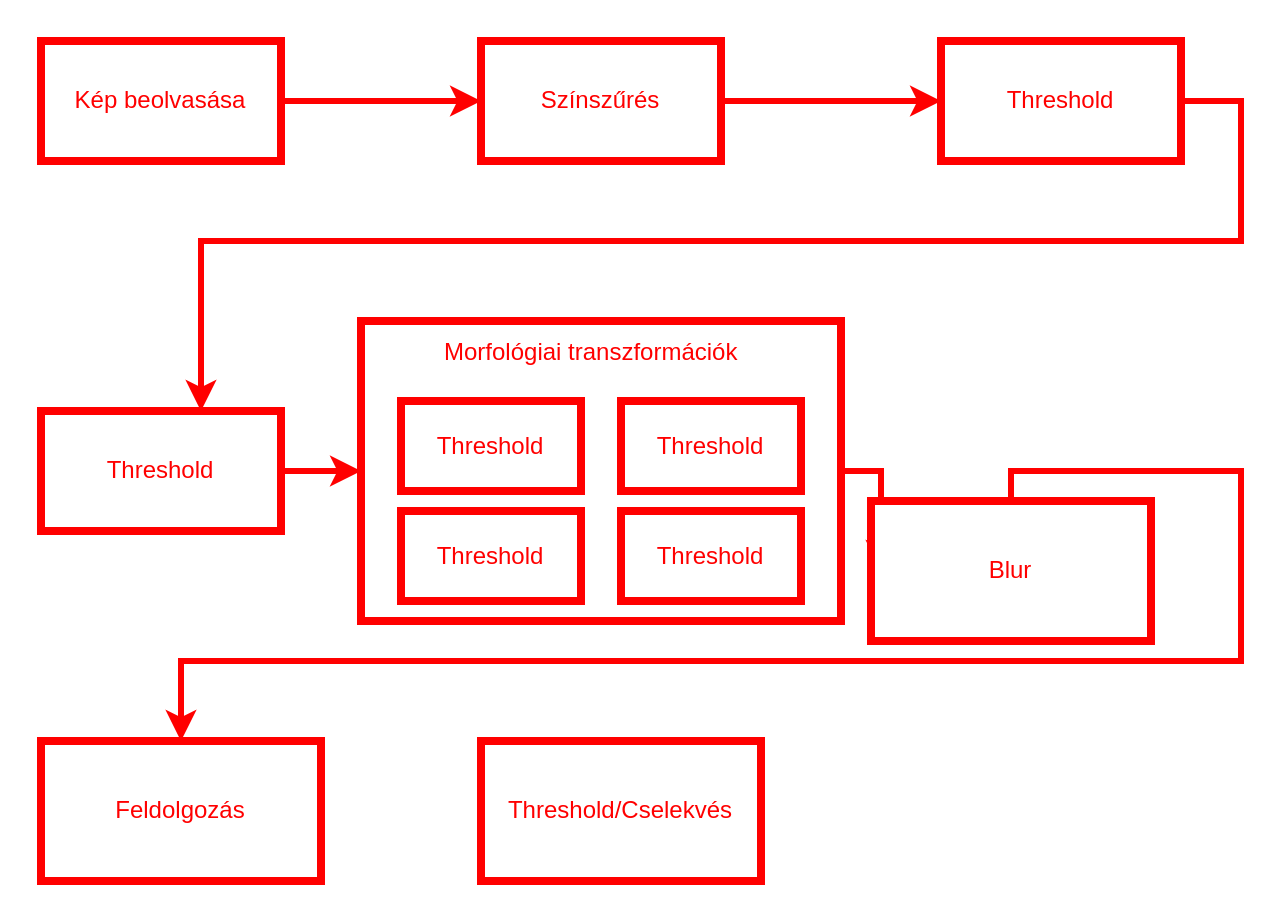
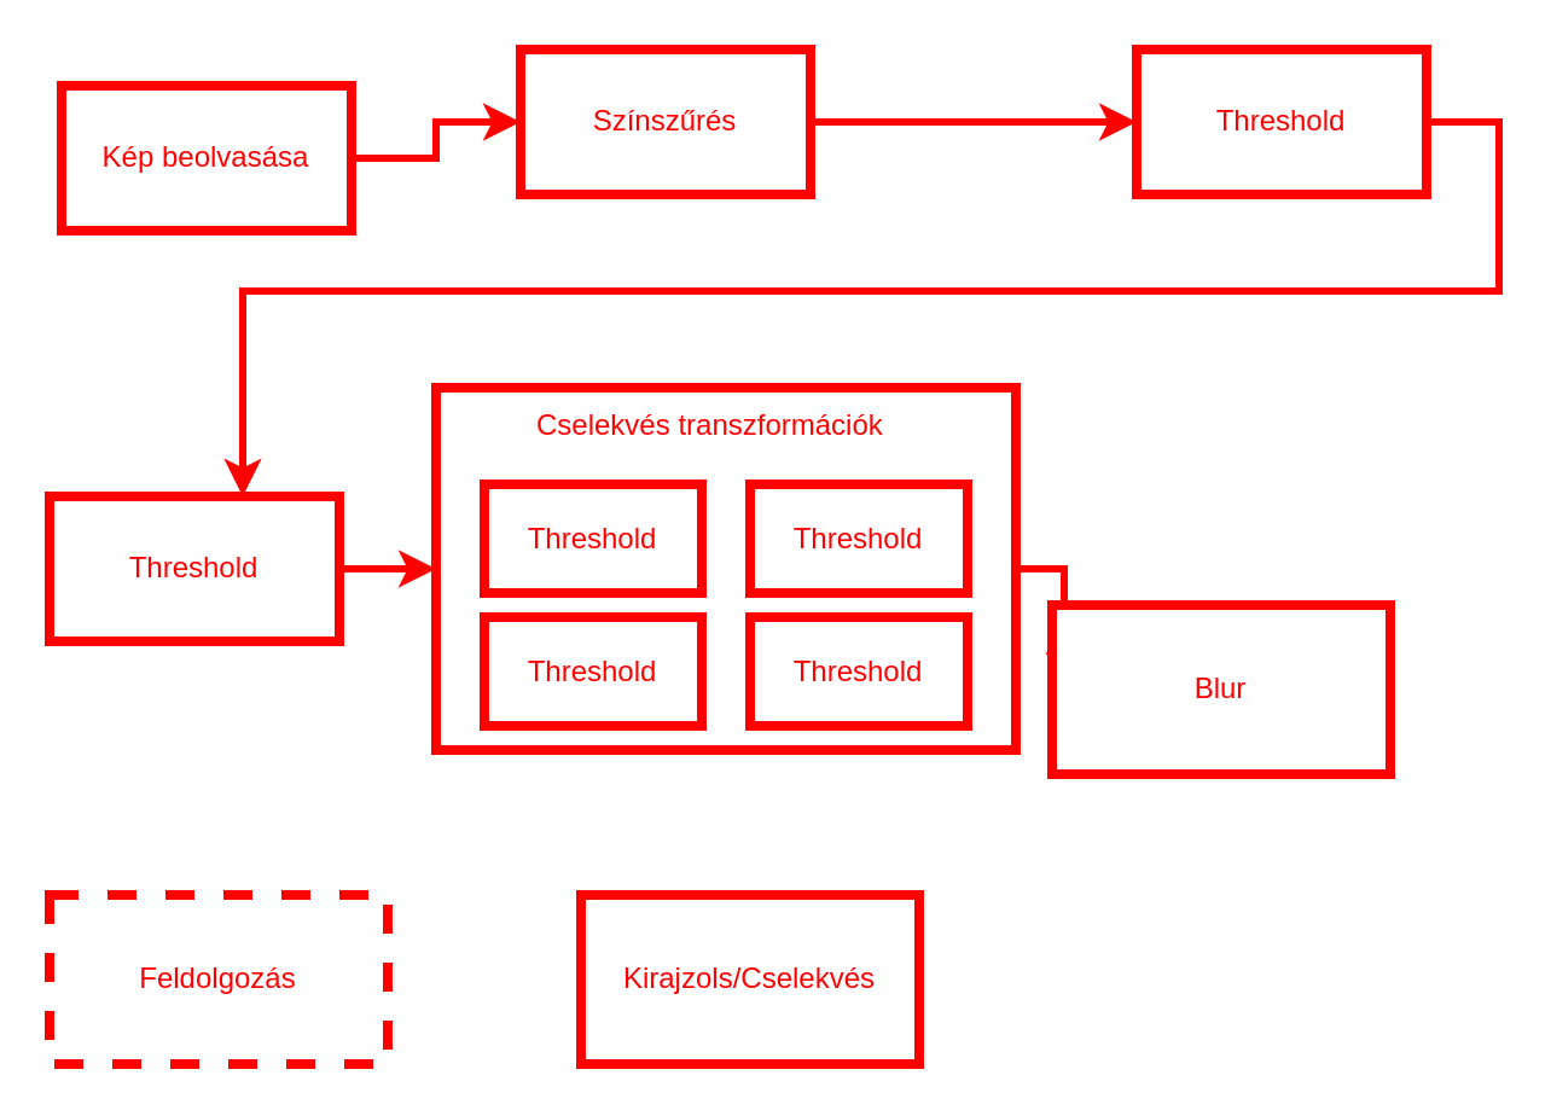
  <mxCell id="0" />
  <mxCell id="1" parent="0" />
  <mxCell id="2" value="" style="edgeStyle=orthogonalEdgeStyle;rounded=0;orthogonalLoop=1;jettySize=auto;html=1;strokeColor=#FF0000;strokeWidth=3;" edge="1" parent="1" source="3" target="5"><mxGeometry relative="1" as="geometry" /></mxCell>
- <mxCell id="3" value="&lt;font color=&quot;#ff0000&quot;&gt;Kép beolvasása&lt;/font&gt;" style="rounded=0;whiteSpace=wrap;html=1;strokeColor=#FF0000;strokeWidth=4;fillColor=#ffffff;" vertex="1" parent="1"><mxGeometry x="20" y="20" width="120" height="60" as="geometry" /></mxCell>
+ <mxCell id="3" value="&lt;font color=&quot;#ff0000&quot;&gt;Kép beolvasása&lt;/font&gt;" style="rounded=0;whiteSpace=wrap;html=1;strokeColor=#FF0000;strokeWidth=4;fillColor=#ffffff;" vertex="1" parent="1"><mxGeometry x="25" y="35" width="120" height="60" as="geometry" /></mxCell>
  <mxCell id="4" value="" style="edgeStyle=orthogonalEdgeStyle;rounded=0;orthogonalLoop=1;jettySize=auto;html=1;strokeColor=#FF0000;strokeWidth=3;" edge="1" parent="1" source="5" target="7"><mxGeometry relative="1" as="geometry" /></mxCell>
- <mxCell id="5" value="&lt;font color=&quot;#ff0000&quot;&gt;Színszűrés&lt;/font&gt;" style="rounded=0;whiteSpace=wrap;html=1;strokeColor=#FF0000;strokeWidth=4;fillColor=#ffffff;" vertex="1" parent="1"><mxGeometry x="240" y="20" width="120" height="60" as="geometry" /></mxCell>
+ <mxCell id="5" value="&lt;font color=&quot;#ff0000&quot;&gt;Színszűrés&lt;/font&gt;" style="rounded=0;whiteSpace=wrap;html=1;strokeColor=#FF0000;strokeWidth=4;fillColor=#ffffff;" vertex="1" parent="1"><mxGeometry x="215" y="20" width="120" height="60" as="geometry" /></mxCell>
  <mxCell id="6" value="" style="edgeStyle=orthogonalEdgeStyle;rounded=0;orthogonalLoop=1;jettySize=auto;html=1;strokeColor=#FF0000;strokeWidth=3;" edge="1" parent="1" source="7" target="9"><mxGeometry relative="1" as="geometry"><Array as="points"><mxPoint x="620" y="50" /><mxPoint x="620" y="120" /><mxPoint x="100" y="120" /></Array></mxGeometry></mxCell>
  <mxCell id="7" value="&lt;font color=&quot;#ff0000&quot;&gt;Threshold&lt;/font&gt;" style="rounded=0;whiteSpace=wrap;html=1;strokeColor=#FF0000;strokeWidth=4;fillColor=#ffffff;" vertex="1" parent="1"><mxGeometry x="470" y="20" width="120" height="60" as="geometry" /></mxCell>
  <mxCell id="8" value="" style="edgeStyle=orthogonalEdgeStyle;rounded=0;orthogonalLoop=1;jettySize=auto;html=1;strokeColor=#FF0000;strokeWidth=3;" edge="1" parent="1" source="9" target="11"><mxGeometry relative="1" as="geometry" /></mxCell>
  <mxCell id="9" value="&lt;font color=&quot;#ff0000&quot;&gt;Threshold&lt;/font&gt;" style="rounded=0;whiteSpace=wrap;html=1;strokeColor=#FF0000;strokeWidth=4;fillColor=#ffffff;" vertex="1" parent="1"><mxGeometry x="20" y="205" width="120" height="60" as="geometry" /></mxCell>
  <mxCell id="10" value="" style="edgeStyle=orthogonalEdgeStyle;rounded=0;orthogonalLoop=1;jettySize=auto;html=1;strokeColor=#FF0000;strokeWidth=3;" edge="1" parent="1" source="11" target="13"><mxGeometry relative="1" as="geometry" /></mxCell>
  <mxCell id="11" value="" style="rounded=0;whiteSpace=wrap;html=1;strokeColor=#FF0000;strokeWidth=4;fillColor=#ffffff;" vertex="1" parent="1"><mxGeometry x="180" y="160" width="240" height="150" as="geometry" /></mxCell>
- <mxCell id="12" value="" style="edgeStyle=orthogonalEdgeStyle;rounded=0;orthogonalLoop=1;jettySize=auto;html=1;strokeColor=#FF0000;strokeWidth=3;" edge="1" parent="1" source="13" target="14"><mxGeometry relative="1" as="geometry"><Array as="points"><mxPoint x="620" y="235" /><mxPoint x="620" y="330" /><mxPoint x="90" y="330" /></Array></mxGeometry></mxCell>
  <mxCell id="13" value="&lt;font color=&quot;#ff0000&quot;&gt;Blur&lt;/font&gt;" style="rounded=0;whiteSpace=wrap;html=1;strokeColor=#FF0000;strokeWidth=4;fillColor=#ffffff;" vertex="1" parent="1"><mxGeometry x="435" y="250" width="140" height="70" as="geometry" /></mxCell>
- <mxCell id="14" value="&lt;font color=&quot;#ff0000&quot;&gt;Feldolgozás&lt;/font&gt;" style="rounded=0;whiteSpace=wrap;html=1;strokeColor=#FF0000;strokeWidth=4;fillColor=#ffffff;" vertex="1" parent="1"><mxGeometry x="20" y="370" width="140" height="70" as="geometry" /></mxCell>
- <mxCell id="15" value="&lt;font color=&quot;#ff0000&quot;&gt;Threshold/Cselekvés&lt;/font&gt;" style="rounded=0;whiteSpace=wrap;html=1;strokeColor=#FF0000;strokeWidth=4;fillColor=#ffffff;" vertex="1" parent="1"><mxGeometry x="240" y="370" width="140" height="70" as="geometry" /></mxCell>
+ <mxCell id="14" value="&lt;font color=&quot;#ff0000&quot;&gt;Feldolgozás&lt;/font&gt;" style="rounded=0;whiteSpace=wrap;html=1;strokeColor=#FF0000;strokeWidth=4;fillColor=#ffffff;dashed=1;" vertex="1" parent="1"><mxGeometry x="20" y="370" width="140" height="70" as="geometry" /></mxCell>
+ <mxCell id="15" value="&lt;font color=&quot;#ff0000&quot;&gt;Kirajzols/Cselekvés&lt;/font&gt;" style="rounded=0;whiteSpace=wrap;html=1;strokeColor=#FF0000;strokeWidth=4;fillColor=#ffffff;" vertex="1" parent="1"><mxGeometry x="240" y="370" width="140" height="70" as="geometry" /></mxCell>
  <mxCell id="16" value="&lt;font color=&quot;#ff0000&quot;&gt;Threshold&lt;/font&gt;" style="rounded=0;whiteSpace=wrap;html=1;strokeColor=#FF0000;strokeWidth=4;fillColor=#ffffff;" vertex="1" parent="1"><mxGeometry x="200" y="200" width="90" height="45" as="geometry" /></mxCell>
  <mxCell id="17" value="&lt;font color=&quot;#ff0000&quot;&gt;Threshold&lt;/font&gt;" style="rounded=0;whiteSpace=wrap;html=1;strokeColor=#FF0000;strokeWidth=4;fillColor=#ffffff;" vertex="1" parent="1"><mxGeometry x="200" y="255" width="90" height="45" as="geometry" /></mxCell>
  <mxCell id="18" value="&lt;font color=&quot;#ff0000&quot;&gt;Threshold&lt;/font&gt;" style="rounded=0;whiteSpace=wrap;html=1;strokeColor=#FF0000;strokeWidth=4;fillColor=#ffffff;" vertex="1" parent="1"><mxGeometry x="310" y="200" width="90" height="45" as="geometry" /></mxCell>
  <mxCell id="19" value="&lt;font color=&quot;#ff0000&quot;&gt;Threshold&lt;/font&gt;" style="rounded=0;whiteSpace=wrap;html=1;strokeColor=#FF0000;strokeWidth=4;fillColor=#ffffff;" vertex="1" parent="1"><mxGeometry x="310" y="255" width="90" height="45" as="geometry" /></mxCell>
- <mxCell id="20" value="&lt;font color=&quot;#ff0000&quot;&gt;Morfológiai transzformációk&lt;/font&gt;" style="text;html=1;resizable=0;points=[];autosize=1;align=left;verticalAlign=top;spacingTop=-4;" vertex="1" parent="1"><mxGeometry x="220" y="166" width="160" height="20" as="geometry" /></mxCell>
+ <mxCell id="20" value="&lt;font color=&quot;#ff0000&quot;&gt;Cselekvés transzformációk&lt;/font&gt;" style="text;html=1;resizable=0;points=[];autosize=1;align=left;verticalAlign=top;spacingTop=-4;" vertex="1" parent="1"><mxGeometry x="220" y="166" width="160" height="20" as="geometry" /></mxCell>
